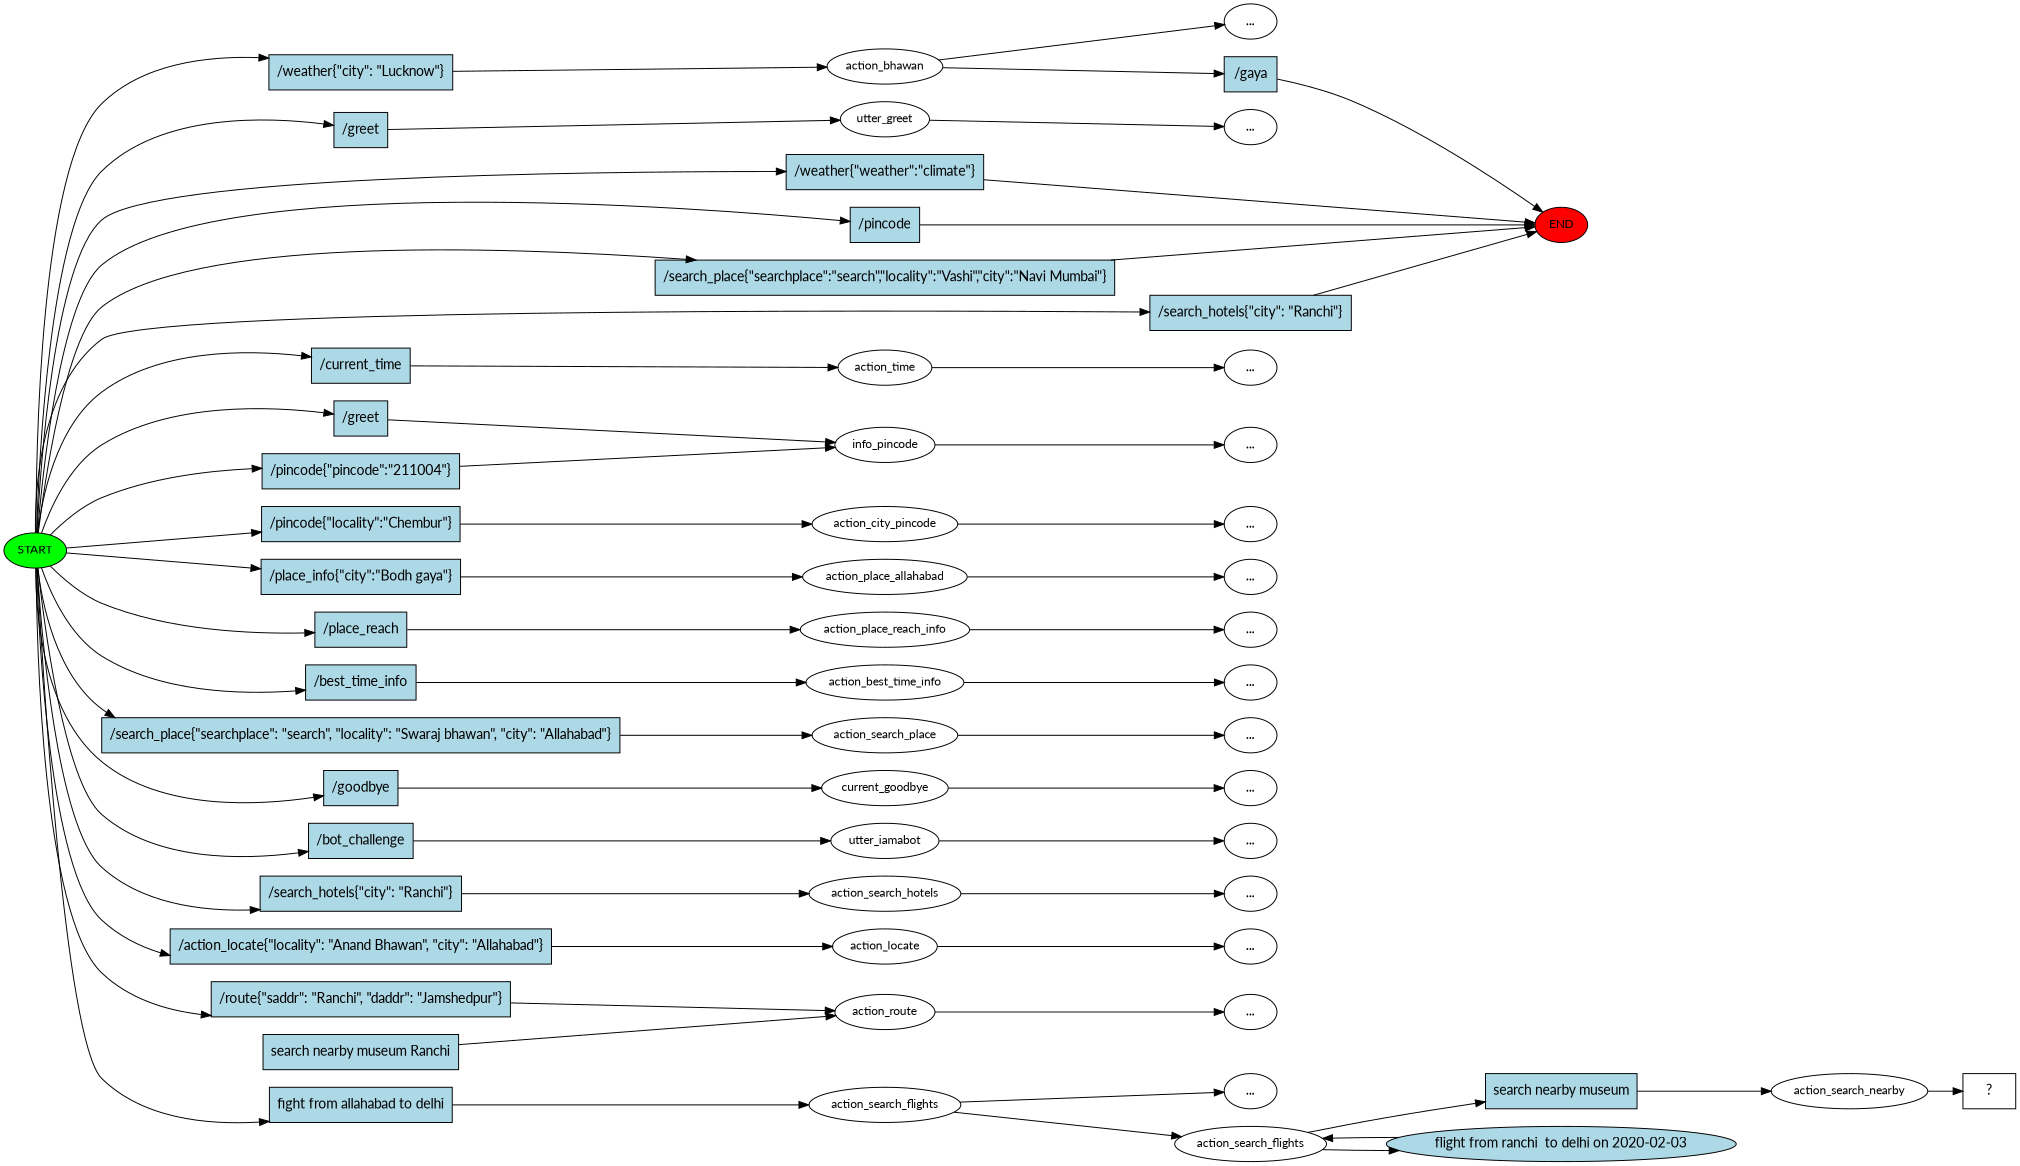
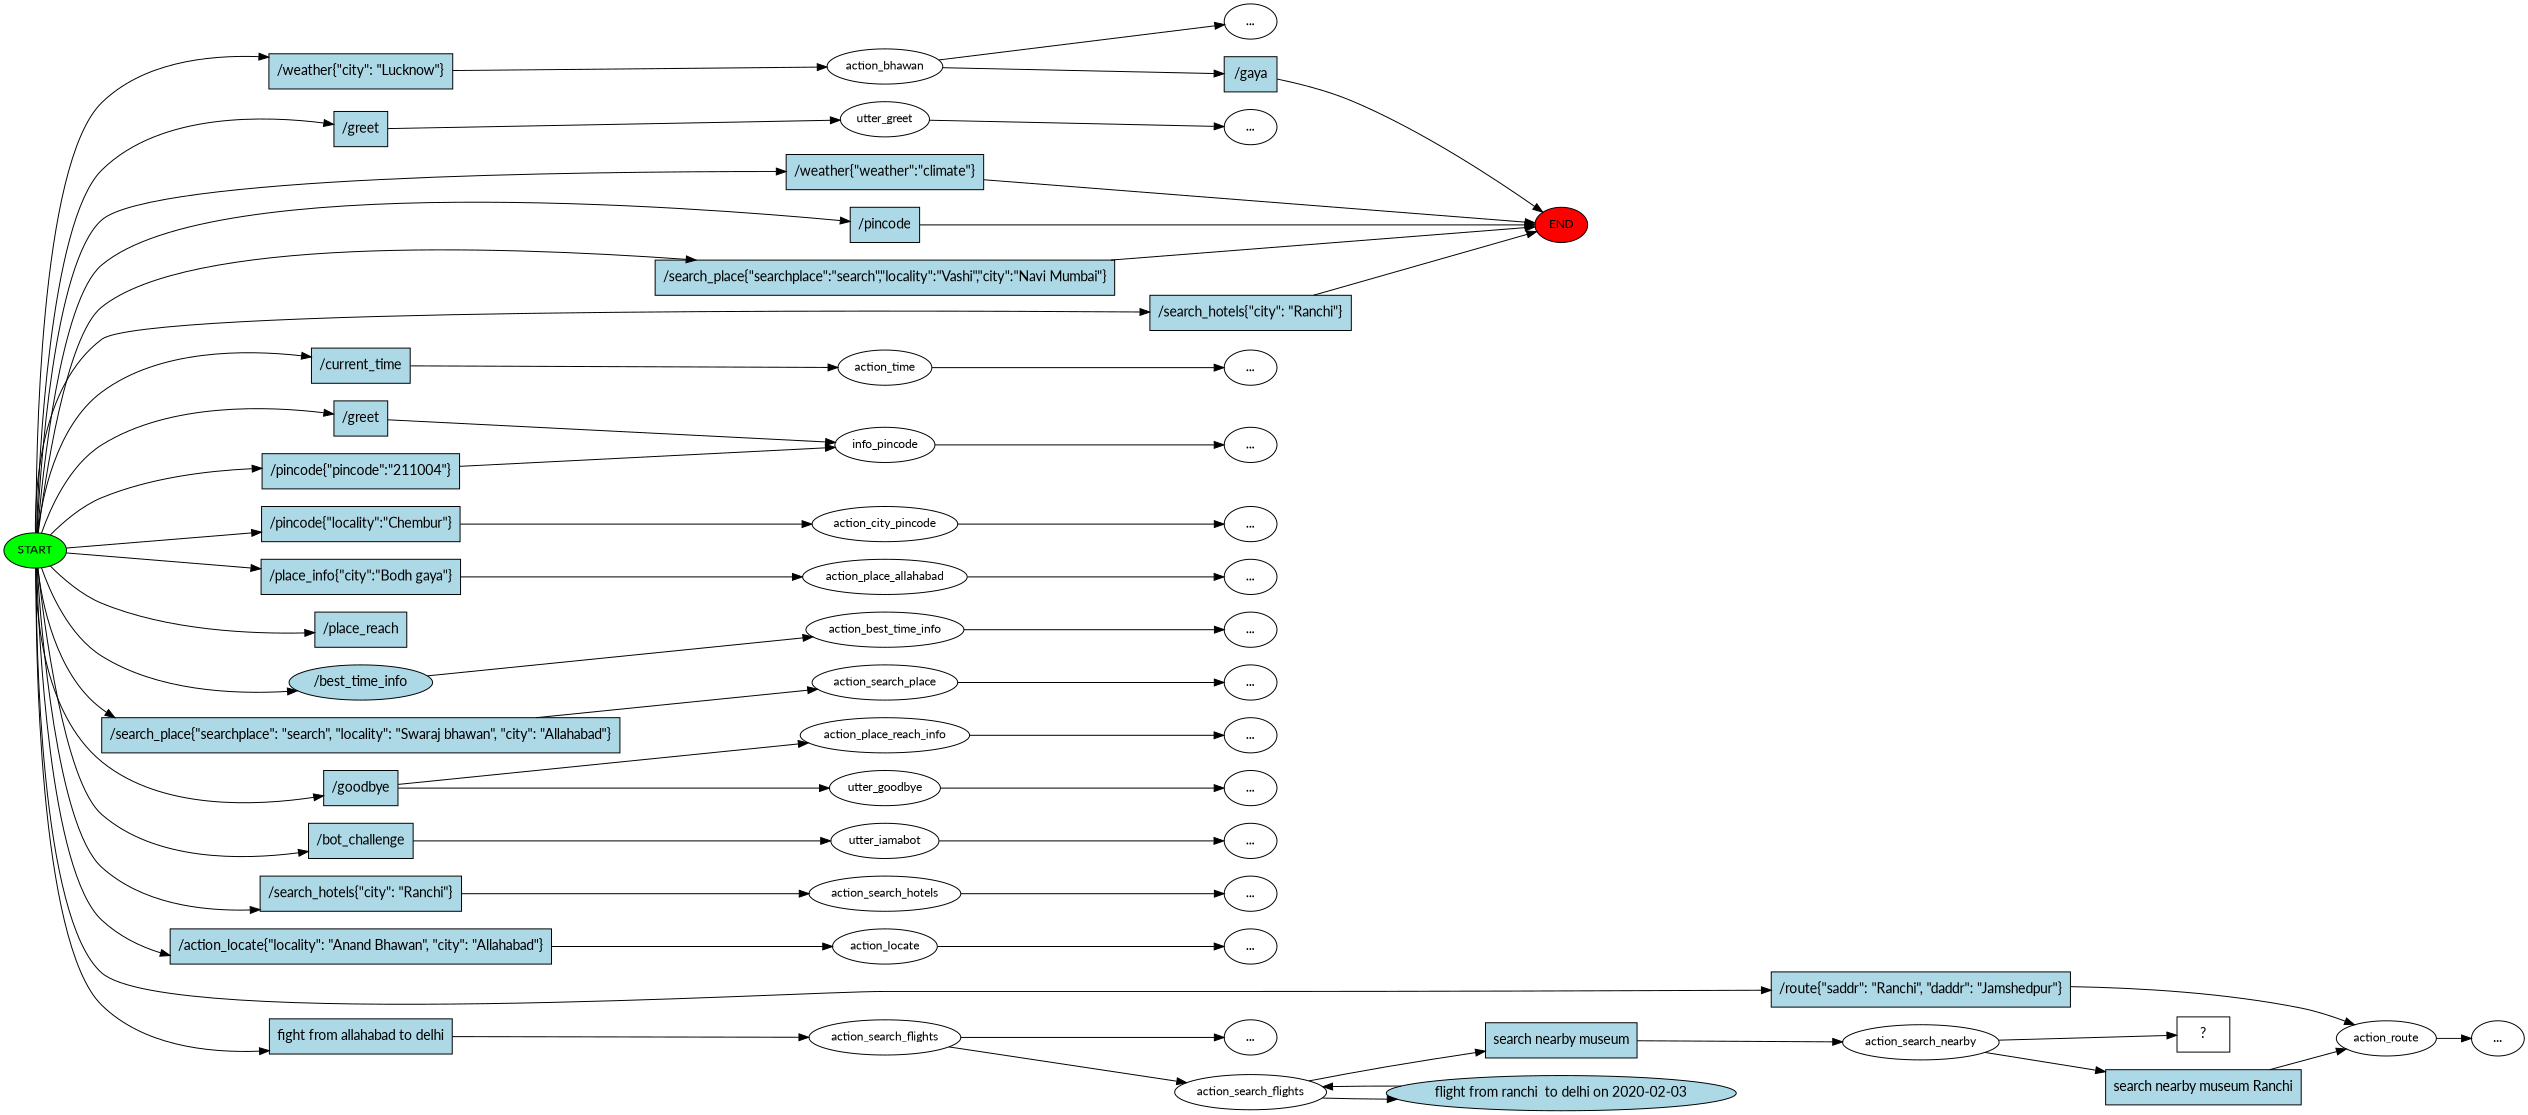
  digraph {
    fontname=Lato
    rankdir=LR
    node [fontname=Lato]
    edge [fontname=Lato]
    n1 [fillcolor=green fontsize=12 label=START style=filled]
    n2 [fillcolor=lightblue label="/weather{\"city\": \"Lucknow\"}" shape=rect style=filled]
    n3 [fillcolor=lightblue label="/greet" shape=rect style=filled]
    n4 [fillcolor=lightblue label="/weather{\"weather\":\"climate\"}" shape=rect style=filled]
    n5 [fillcolor=lightblue label="/pincode" shape=rect style=filled]
    n6 [fillcolor=lightblue label="/search_place{\"searchplace\":\"search\",\"locality\":\"Vashi\",\"city\":\"Navi Mumbai\"}" shape=rect style=filled]
    n7 [fillcolor=lightblue label="/search_hotels{\"city\": \"Ranchi\"}" shape=rect style=filled]
    n8 [fillcolor=lightblue label="/current_time" shape=rect style=filled]
    n9 [fillcolor=lightblue label="/greet" shape=rect style=filled]
    n10 [fillcolor=lightblue label="/pincode{\"pincode\":\"211004\"}" shape=rect style=filled]
    n11 [fillcolor=lightblue label="/pincode{\"locality\":\"Chembur\"}" shape=rect style=filled]
    n12 [fillcolor=lightblue label="/place_info{\"city\":\"Bodh gaya\"}" shape=rect style=filled]
    n13 [fillcolor=lightblue label="/place_reach" shape=rect style=filled]
-   n14 [fillcolor=lightblue label="/best_time_info" shape=rect style=filled]
+   n14 [fillcolor=lightblue label="/best_time_info" shape=ellipse style=filled]
    n15 [fillcolor=lightblue label="/search_place{\"searchplace\": \"search\", \"locality\": \"Swaraj bhawan\", \"city\": \"Allahabad\"}" shape=rect style=filled]
    n16 [fillcolor=lightblue label="/goodbye" shape=rect style=filled]
    n17 [fillcolor=lightblue label="/bot_challenge" shape=rect style=filled]
    n18 [fillcolor=lightblue label="/search_hotels{\"city\": \"Ranchi\"}" shape=rect style=filled]
    n19 [fillcolor=lightblue label="/action_locate{\"locality\": \"Anand Bhawan\", \"city\": \"Allahabad\"}" shape=rect style=filled]
    n20 [fillcolor=lightblue label="/route{\"saddr\": \"Ranchi\", \"daddr\": \"Jamshedpur\"}" shape=rect style=filled]
    n21 [fillcolor=lightblue label="fight from allahabad to delhi" shape=rect style=filled]
    n22 [fontsize=12 label=action_bhawan]
    n23 [fontsize=12 label=utter_greet]
    n24 [fillcolor=red fontsize=12 label=END style=filled]
    n25 [fontsize=12 label=action_time]
    n26 [fontsize=12 label=info_pincode]
    n27 [fontsize=12 label=action_city_pincode]
    n28 [fontsize=12 label=action_place_allahabad]
    n29 [fontsize=12 label=action_place_reach_info]
    n30 [fontsize=12 label=action_best_time_info]
    n31 [fontsize=12 label=action_search_place]
-   n32 [fontsize=12 label=current_goodbye]
+   n32 [fontsize=12 label=utter_goodbye]
    n33 [fontsize=12 label=utter_iamabot]
    n34 [fontsize=12 label=action_search_hotels]
    n35 [fontsize=12 label=action_locate]
    n36 [fontsize=12 label=action_route]
    n37 [fontsize=12 label=action_search_flights]
    n38 [label="..."]
    n39 [fillcolor=lightblue label="/gaya" shape=rect style=filled]
    n40 [label="..."]
    n41 [label="..."]
    n42 [label="..."]
    n43 [label="..."]
    n44 [label="..."]
    n45 [label="..."]
    n46 [label="..."]
    n47 [label="..."]
    n48 [label="..."]
    n49 [label="..."]
    n50 [label="..."]
    n51 [label="..."]
    n52 [label="..."]
    n53 [label="..."]
    n54 [fontsize=12 label=action_search_flights]
    n55 [fillcolor=lightblue label="search nearby museum" shape=rect style=filled]
    n56 [fillcolor=lightblue label="flight from ranchi  to delhi on 2020-02-03" shape=ellipse style=filled]
    n57 [fontsize=12 label=action_search_nearby]
    n58 [label="  ?  " shape=rect]
    n59 [fillcolor=lightblue label="search nearby museum Ranchi" shape=rect style=filled]
    n1 -> n2
    n1 -> n3
    n1 -> n4
    n1 -> n5
    n1 -> n6
    n1 -> n7
    n1 -> n8
    n1 -> n9
    n1 -> n10
    n1 -> n11
    n1 -> n12
    n1 -> n13
    n1 -> n14
    n1 -> n15
    n1 -> n16
    n1 -> n17
    n1 -> n18
    n1 -> n19
    n1 -> n20
    n1 -> n21
    n2 -> n22
    n3 -> n23
    n4 -> n24
    n5 -> n24
    n6 -> n24
    n7 -> n24
    n8 -> n25
    n9 -> n26
    n10 -> n26
    n11 -> n27
    n12 -> n28
-   n13 -> n29
+   n16 -> n29
    n14 -> n30
    n15 -> n31
    n16 -> n32
    n17 -> n33
    n18 -> n34
    n19 -> n35
    n20 -> n36
    n21 -> n37
    n22 -> n38
    n22 -> n39
    n23 -> n40
    n25 -> n41
    n26 -> n42
    n27 -> n43
    n28 -> n44
    n29 -> n45
    n30 -> n46
    n31 -> n47
    n32 -> n48
    n33 -> n49
    n34 -> n50
    n35 -> n51
    n36 -> n52
    n37 -> n53
    n37 -> n54
    n39 -> n24
    n54 -> n55
    n54 -> n56
    n55 -> n57
    n56 -> n54
    n57 -> n58
+   n57 -> n59
    n59 -> n36
  }
